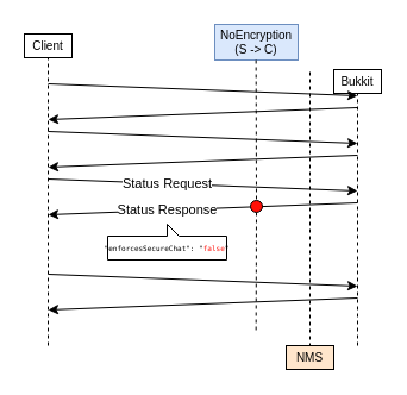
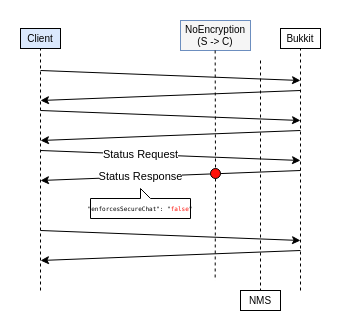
  <mxCell id="0" />
  <mxCell id="1" parent="0" />
- <mxCell id="2" value="&lt;font style=&quot;font-size: 10px;&quot;&gt;Client&lt;/font&gt;" style="rounded=0;whiteSpace=wrap;html=1;" parent="1" vertex="1"><mxGeometry x="20" y="28" width="40" height="20" as="geometry" /></mxCell>
- <mxCell id="3" value="NMS" style="rounded=0;whiteSpace=wrap;html=1;fontSize=10;fillColor=#ffe6cc;" parent="1" vertex="1"><mxGeometry x="240" y="290" width="40" height="20" as="geometry" /></mxCell>
+ <mxCell id="2" value="&lt;font style=&quot;font-size: 10px;&quot;&gt;Client&lt;/font&gt;" style="rounded=0;whiteSpace=wrap;html=1;fillColor=#dae8fc;" parent="1" vertex="1"><mxGeometry x="20" y="28" width="40" height="20" as="geometry" /></mxCell>
+ <mxCell id="3" value="NMS" style="rounded=0;whiteSpace=wrap;html=1;fontSize=10;" parent="1" vertex="1"><mxGeometry x="240" y="290" width="40" height="20" as="geometry" /></mxCell>
  <mxCell id="4" value="Status Request" style="endArrow=classic;html=1;rounded=0;" parent="1" edge="1"><mxGeometry x="-0.233" relative="1" as="geometry"><mxPoint x="40" y="150" as="sourcePoint" /><mxPoint x="300" y="160" as="targetPoint" /><mxPoint as="offset" /></mxGeometry></mxCell>
- <mxCell id="5" value="Bukkit" style="rounded=0;whiteSpace=wrap;html=1;fontSize=10;" parent="1" vertex="1"><mxGeometry x="280" y="58" width="40" height="20" as="geometry" /></mxCell>
+ <mxCell id="5" value="Bukkit" style="rounded=0;whiteSpace=wrap;html=1;fontSize=10;" parent="1" vertex="1"><mxGeometry x="280" y="28" width="40" height="20" as="geometry" /></mxCell>
  <mxCell id="6" value="" style="endArrow=classic;html=1;rounded=0;" parent="1" edge="1"><mxGeometry width="50" height="50" relative="1" as="geometry"><mxPoint x="40" y="70" as="sourcePoint" /><mxPoint x="300" y="80" as="targetPoint" /></mxGeometry></mxCell>
  <mxCell id="7" value="" style="endArrow=none;dashed=1;html=1;rounded=0;entryX=0.5;entryY=1;entryDx=0;entryDy=0;" parent="1" target="2" edge="1"><mxGeometry width="50" height="50" relative="1" as="geometry"><mxPoint x="40" y="290" as="sourcePoint" /><mxPoint x="60" y="133" as="targetPoint" /></mxGeometry></mxCell>
  <mxCell id="8" value="" style="endArrow=none;dashed=1;html=1;rounded=0;entryX=0.5;entryY=0;entryDx=0;entryDy=0;" parent="1" target="3" edge="1"><mxGeometry width="50" height="50" relative="1" as="geometry"><mxPoint x="260" y="60" as="sourcePoint" /><mxPoint x="240" y="250" as="targetPoint" /></mxGeometry></mxCell>
  <mxCell id="9" value="" style="endArrow=none;dashed=1;html=1;rounded=0;entryX=0.5;entryY=1;entryDx=0;entryDy=0;" parent="1" target="5" edge="1"><mxGeometry width="50" height="50" relative="1" as="geometry"><mxPoint x="300" y="290" as="sourcePoint" /><mxPoint x="250" y="120" as="targetPoint" /></mxGeometry></mxCell>
  <mxCell id="10" value="" style="endArrow=classic;html=1;rounded=0;" parent="1" edge="1"><mxGeometry width="50" height="50" relative="1" as="geometry"><mxPoint x="300" y="90" as="sourcePoint" /><mxPoint x="40" y="100" as="targetPoint" /></mxGeometry></mxCell>
  <mxCell id="11" value="" style="endArrow=classic;html=1;rounded=0;" parent="1" edge="1"><mxGeometry width="50" height="50" relative="1" as="geometry"><mxPoint x="40" y="110" as="sourcePoint" /><mxPoint x="300" y="120" as="targetPoint" /></mxGeometry></mxCell>
  <mxCell id="12" value="" style="endArrow=classic;html=1;rounded=0;" parent="1" edge="1"><mxGeometry width="50" height="50" relative="1" as="geometry"><mxPoint x="300" y="130" as="sourcePoint" /><mxPoint x="40" y="140" as="targetPoint" /></mxGeometry></mxCell>
  <mxCell id="13" value="Status Response" style="endArrow=classic;html=1;rounded=0;" parent="1" edge="1"><mxGeometry x="0.233" relative="1" as="geometry"><mxPoint x="300" y="170" as="sourcePoint" /><mxPoint x="40" y="180" as="targetPoint" /><mxPoint as="offset" /></mxGeometry></mxCell>
  <mxCell id="14" value="" style="endArrow=classic;html=1;rounded=0;" parent="1" edge="1"><mxGeometry width="50" height="50" relative="1" as="geometry"><mxPoint x="40" y="230" as="sourcePoint" /><mxPoint x="300" y="240" as="targetPoint" /></mxGeometry></mxCell>
  <mxCell id="15" value="" style="endArrow=classic;html=1;rounded=0;" parent="1" edge="1"><mxGeometry width="50" height="50" relative="1" as="geometry"><mxPoint x="300" y="250" as="sourcePoint" /><mxPoint x="40" y="260" as="targetPoint" /></mxGeometry></mxCell>
  <mxCell id="16" value="&lt;pre style=&quot;font-size: 6px;&quot;&gt;&quot;enforcesSecureChat&quot;: &quot;&lt;font color=&quot;#ff1008&quot;&gt;false&lt;/font&gt;&quot;&lt;/pre&gt;" style="shape=callout;whiteSpace=wrap;html=1;perimeter=calloutPerimeter;size=10;position=0.5;base=10;flipH=0;flipV=1;fontSize=6;" parent="1" vertex="1"><mxGeometry x="90" y="188" width="100" height="30" as="geometry" /></mxCell>
- <mxCell id="17" value="NoEncryption&lt;br&gt;(S -&amp;gt; C)" style="rounded=0;whiteSpace=wrap;html=1;fontSize=10;fillColor=#dae8fc;strokeColor=#6c8ebf;" vertex="1" parent="1"><mxGeometry x="180" y="20" width="70" height="30" as="geometry" /></mxCell>
+ <mxCell id="17" value="NoEncryption&lt;br&gt;(S -&amp;gt; C)" style="rounded=0;whiteSpace=wrap;html=1;fontSize=10;fillColor=#f5f5f5;strokeColor=#6c8ebf;" vertex="1" parent="1"><mxGeometry x="180" y="20" width="70" height="30" as="geometry" /></mxCell>
  <mxCell id="18" value="" style="endArrow=none;dashed=1;html=1;rounded=0;entryX=0.5;entryY=0;entryDx=0;entryDy=0;" edge="1" parent="1" source="20"><mxGeometry width="50" height="50" relative="1" as="geometry"><mxPoint x="214.66" y="50" as="sourcePoint" /><mxPoint x="214.66" y="280" as="targetPoint" /></mxGeometry></mxCell>
  <mxCell id="19" value="" style="endArrow=none;dashed=1;html=1;rounded=0;entryX=0.5;entryY=0;entryDx=0;entryDy=0;" edge="1" parent="1" target="20"><mxGeometry width="50" height="50" relative="1" as="geometry"><mxPoint x="214.66" y="50" as="sourcePoint" /><mxPoint x="214.66" y="280" as="targetPoint" /></mxGeometry></mxCell>
  <mxCell id="20" value="" style="ellipse;whiteSpace=wrap;html=1;aspect=fixed;points=[];fillColor=#FF1008;" vertex="1" parent="1"><mxGeometry x="210" y="168" width="10" height="10" as="geometry" /></mxCell>
